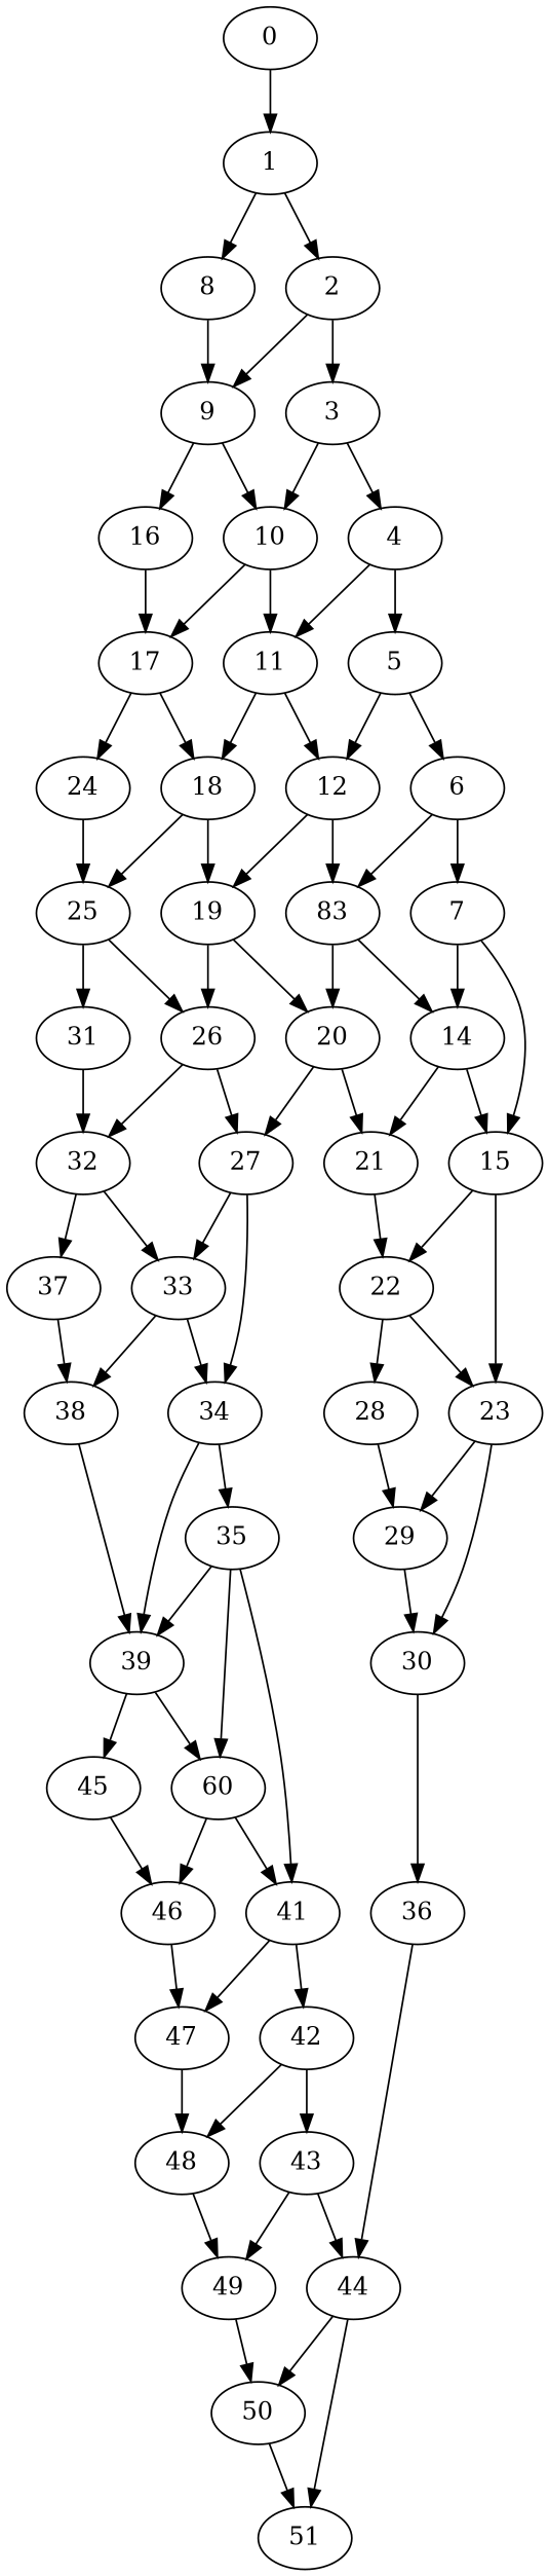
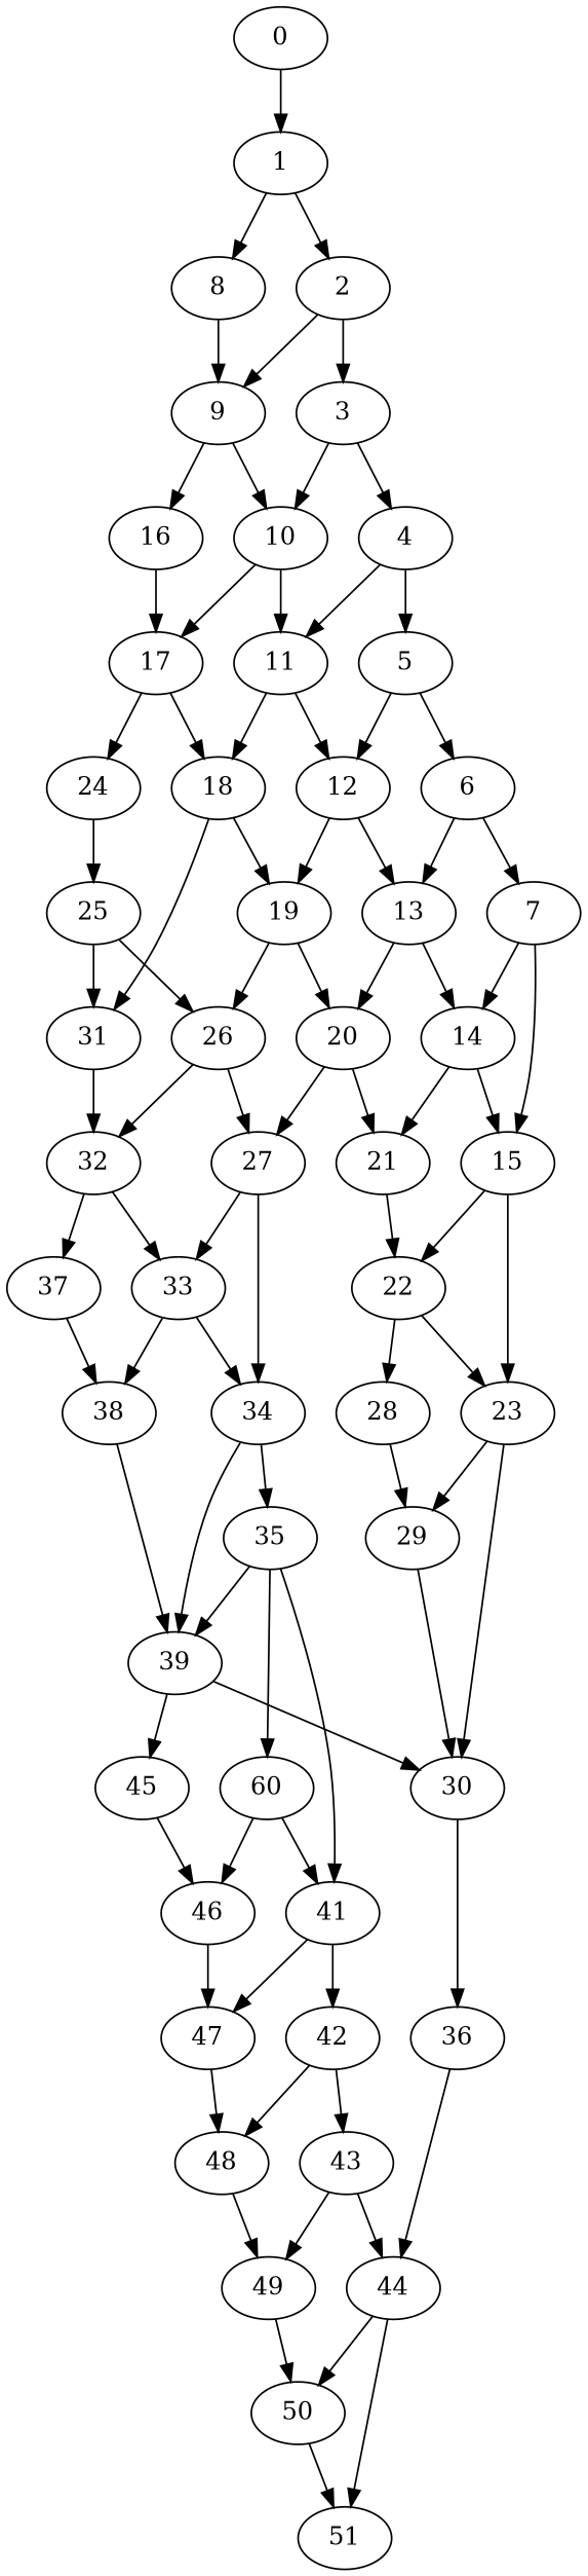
  digraph {
    35
    39
    n3 [label=60]
    41
    45
    46
    47
    42
    0
    1
    8
    2
    9
    3
    10
    16
    4
    11
    17
    5
    12
    18
    24
    6
-   13 [label=83]
+   13
    19
    25
    7
    14
    20
    26
    15
    21
    27
    22
    23
    28
    29
    30
    31
    32
    33
    34
    36
    37
    38
    44
    50
    51
    48
    43
    49
    35 -> 39
    35 -> n3
    35 -> 41
-   39 -> n3
+   39 -> 30
    39 -> 45
    n3 -> 41
    n3 -> 46
    41 -> 47
    41 -> 42
    45 -> 46
    46 -> 47
    47 -> 48
    42 -> 48
    42 -> 43
    0 -> 1
    1 -> 8
    1 -> 2
    8 -> 9
    2 -> 9
    2 -> 3
    9 -> 10
    9 -> 16
    3 -> 10
    3 -> 4
    10 -> 11
    10 -> 17
    16 -> 17
    4 -> 11
    4 -> 5
    11 -> 12
    11 -> 18
    17 -> 18
    17 -> 24
    5 -> 12
    5 -> 6
    12 -> 13
    12 -> 19
    18 -> 19
-   18 -> 25
+   18 -> 31
    24 -> 25
    6 -> 13
    6 -> 7
    13 -> 14
    13 -> 20
    19 -> 20
    19 -> 26
    25 -> 26
    25 -> 31
    7 -> 14
    7 -> 15
    14 -> 15
    14 -> 21
    20 -> 21
    20 -> 27
    26 -> 27
    26 -> 32
    15 -> 22
    15 -> 23
    21 -> 22
    27 -> 33
    27 -> 34
    22 -> 23
    22 -> 28
    23 -> 29
    23 -> 30
    28 -> 29
    29 -> 30
    30 -> 36
    31 -> 32
    32 -> 33
    32 -> 37
    33 -> 34
    33 -> 38
    34 -> 35
    34 -> 39
    36 -> 44
    37 -> 38
    38 -> 39
    44 -> 50
    44 -> 51
    50 -> 51
    48 -> 49
    43 -> 44
    43 -> 49
    49 -> 50
  }
